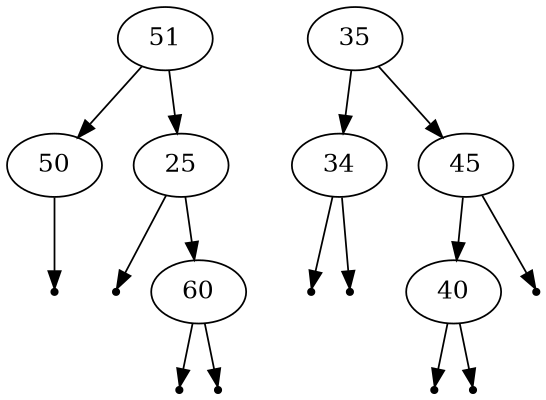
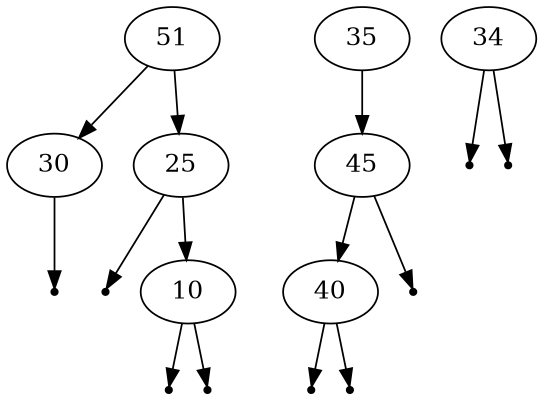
  digraph {
    node [shape=point]
    n1 [label=51 shape=""]
-   n2 [label=50 shape=""]
+   n2 [label=30 shape=""]
    n3 [label=25 shape=""]
    null6
    null7
-   n6 [label=60 shape=""]
+   n6 [label=10 shape=""]
    n7 [label=35 shape=""]
    n8 [label=34 shape=""]
    n9 [label=45 shape=""]
    null1
    null2
    n12 [label=40 shape=""]
    null5
    null3
    null4
    null8
    null9
    n1 -> n2
    n1 -> n3
    n2 -> null6
    n3 -> null7
    n3 -> n6
    n6 -> null8
    n6 -> null9
-   n7 -> n8
    n7 -> n9
    n8 -> null1
    n8 -> null2
    n9 -> n12
    n9 -> null5
    n12 -> null3
    n12 -> null4
  }
